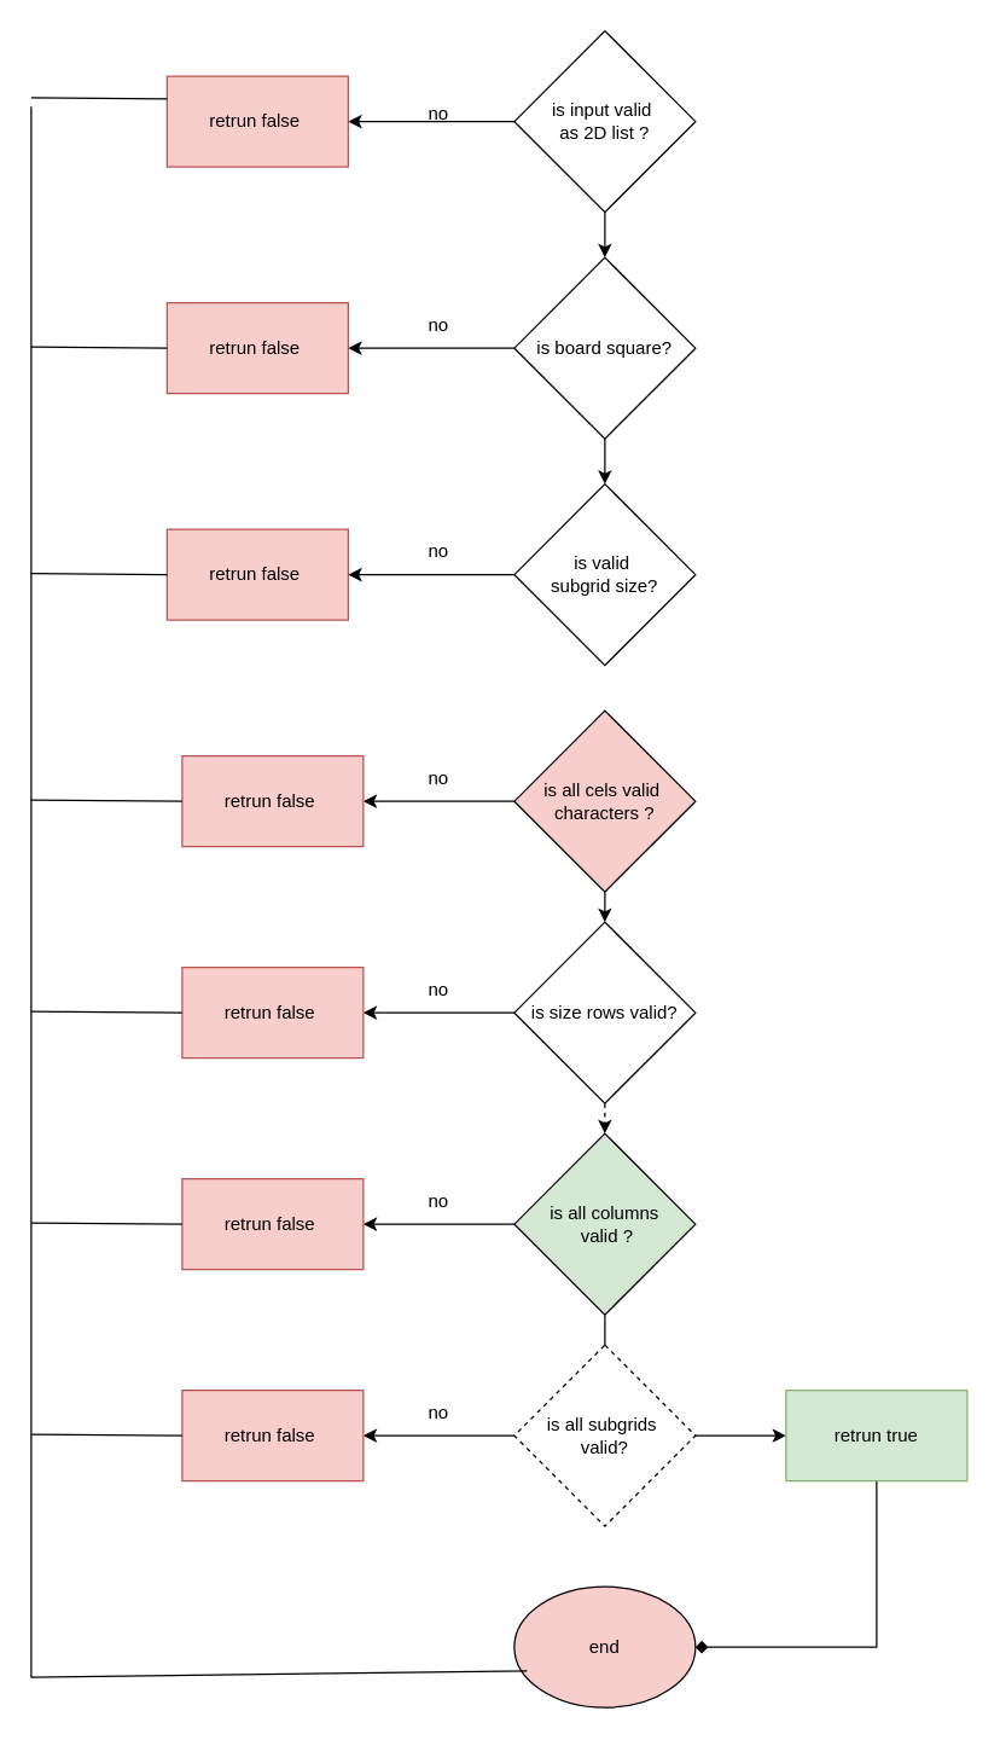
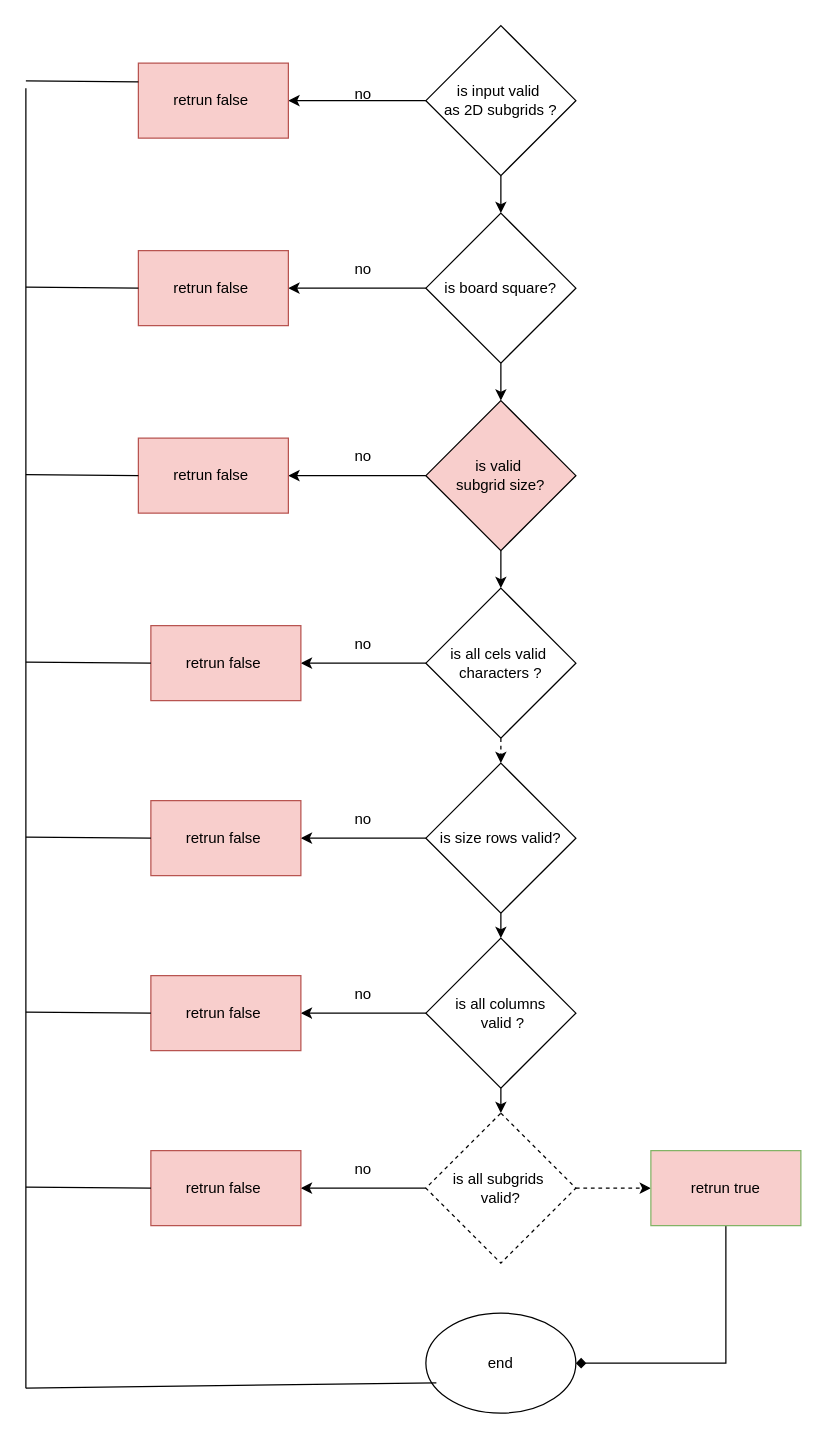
  <mxCell id="0" />
  <mxCell id="1" parent="0" />
  <mxCell id="2" style="edgeStyle=orthogonalEdgeStyle;rounded=0;orthogonalLoop=1;jettySize=auto;html=1;exitX=0;exitY=0.5;exitDx=0;exitDy=0;entryX=1;entryY=0.5;entryDx=0;entryDy=0;" edge="1" parent="1" source="4" target="24"><mxGeometry relative="1" as="geometry" /></mxCell>
  <mxCell id="3" style="edgeStyle=orthogonalEdgeStyle;rounded=0;orthogonalLoop=1;jettySize=auto;html=1;exitX=0.5;exitY=1;exitDx=0;exitDy=0;entryX=0.5;entryY=0;entryDx=0;entryDy=0;" edge="1" parent="1" source="4" target="7"><mxGeometry relative="1" as="geometry" /></mxCell>
- <mxCell id="4" value="is input valid&amp;nbsp;&lt;div&gt;as 2D list ?&lt;/div&gt;" style="rhombus;whiteSpace=wrap;html=1;" vertex="1" parent="1"><mxGeometry x="340" y="20" width="120" height="120" as="geometry" /></mxCell>
+ <mxCell id="4" value="is input valid&amp;nbsp;&lt;div&gt;as 2D subgrids ?&lt;/div&gt;" style="rhombus;whiteSpace=wrap;html=1;" vertex="1" parent="1"><mxGeometry x="340" y="20" width="120" height="120" as="geometry" /></mxCell>
  <mxCell id="5" style="edgeStyle=orthogonalEdgeStyle;rounded=0;orthogonalLoop=1;jettySize=auto;html=1;exitX=0;exitY=0.5;exitDx=0;exitDy=0;" edge="1" parent="1" source="7" target="25"><mxGeometry relative="1" as="geometry" /></mxCell>
  <mxCell id="6" style="edgeStyle=orthogonalEdgeStyle;rounded=0;orthogonalLoop=1;jettySize=auto;html=1;exitX=0.5;exitY=1;exitDx=0;exitDy=0;entryX=0.5;entryY=0;entryDx=0;entryDy=0;" edge="1" parent="1" source="7" target="10"><mxGeometry relative="1" as="geometry" /></mxCell>
  <mxCell id="7" value="is board square?&lt;span style=&quot;color: rgba(0, 0, 0, 0); font-family: monospace; font-size: 0px; text-align: start; text-wrap-mode: nowrap;&quot;&gt;%3CmxGraphModel%3E%3Croot%3E%3CmxCell%20id%3D%220%22%2F%3E%3CmxCell%20id%3D%221%22%20parent%3D%220%22%2F%3E%3CmxCell%20id%3D%222%22%20value%3D%22is%20input%20valid%26amp%3Bnbsp%3B%26lt%3Bdiv%26gt%3Bas%202D%20list%26lt%3B%2Fdiv%26gt%3B%22%20style%3D%22rhombus%3BwhiteSpace%3Dwrap%3Bhtml%3D1%3B%22%20vertex%3D%221%22%20parent%3D%221%22%3E%3CmxGeometry%20x%3D%22-520%22%20y%3D%22110%22%20width%3D%22120%22%20height%3D%22120%22%20as%3D%22geometry%22%2F%3E%3C%2FmxCell%3E%3C%2Froot%3E%3C%2FmxGraphModel%3E&lt;/span&gt;" style="rhombus;whiteSpace=wrap;html=1;" vertex="1" parent="1"><mxGeometry x="340" y="170" width="120" height="120" as="geometry" /></mxCell>
  <mxCell id="8" style="edgeStyle=orthogonalEdgeStyle;rounded=0;orthogonalLoop=1;jettySize=auto;html=1;exitX=0;exitY=0.5;exitDx=0;exitDy=0;" edge="1" parent="1" source="10" target="26"><mxGeometry relative="1" as="geometry" /></mxCell>
- <mxCell id="10" value="is valid&amp;nbsp;&lt;div&gt;subgrid size?&lt;/div&gt;" style="rhombus;whiteSpace=wrap;html=1;" vertex="1" parent="1"><mxGeometry x="340" y="320" width="120" height="120" as="geometry" /></mxCell>
+ <mxCell id="9" style="edgeStyle=orthogonalEdgeStyle;rounded=0;orthogonalLoop=1;jettySize=auto;html=1;exitX=0.5;exitY=1;exitDx=0;exitDy=0;entryX=0.5;entryY=0;entryDx=0;entryDy=0;" edge="1" parent="1" source="10" target="13"><mxGeometry relative="1" as="geometry" /></mxCell>
+ <mxCell id="10" value="is valid&amp;nbsp;&lt;div&gt;subgrid size?&lt;/div&gt;" style="rhombus;whiteSpace=wrap;html=1;fillColor=#f8cecc;" vertex="1" parent="1"><mxGeometry x="340" y="320" width="120" height="120" as="geometry" /></mxCell>
  <mxCell id="11" style="edgeStyle=orthogonalEdgeStyle;rounded=0;orthogonalLoop=1;jettySize=auto;html=1;exitX=0;exitY=0.5;exitDx=0;exitDy=0;" edge="1" parent="1" source="13" target="27"><mxGeometry relative="1" as="geometry" /></mxCell>
- <mxCell id="12" style="edgeStyle=orthogonalEdgeStyle;rounded=0;orthogonalLoop=1;jettySize=auto;html=1;exitX=0.5;exitY=1;exitDx=0;exitDy=0;entryX=0.5;entryY=0;entryDx=0;entryDy=0;" edge="1" parent="1" source="13" target="16"><mxGeometry relative="1" as="geometry" /></mxCell>
- <mxCell id="13" value="is all cels valid&amp;nbsp;&lt;div&gt;characters ?&lt;/div&gt;" style="rhombus;whiteSpace=wrap;html=1;fillColor=#f8cecc;" vertex="1" parent="1"><mxGeometry x="340" y="470" width="120" height="120" as="geometry" /></mxCell>
+ <mxCell id="12" style="edgeStyle=orthogonalEdgeStyle;rounded=0;orthogonalLoop=1;jettySize=auto;html=1;exitX=0.5;exitY=1;exitDx=0;exitDy=0;entryX=0.5;entryY=0;entryDx=0;entryDy=0;dashed=1;" edge="1" parent="1" source="13" target="16"><mxGeometry relative="1" as="geometry" /></mxCell>
+ <mxCell id="13" value="is all cels valid&amp;nbsp;&lt;div&gt;characters ?&lt;/div&gt;" style="rhombus;whiteSpace=wrap;html=1;" vertex="1" parent="1"><mxGeometry x="340" y="470" width="120" height="120" as="geometry" /></mxCell>
  <mxCell id="14" style="edgeStyle=orthogonalEdgeStyle;rounded=0;orthogonalLoop=1;jettySize=auto;html=1;exitX=0;exitY=0.5;exitDx=0;exitDy=0;" edge="1" parent="1" source="16" target="28"><mxGeometry relative="1" as="geometry" /></mxCell>
- <mxCell id="15" style="edgeStyle=orthogonalEdgeStyle;rounded=0;orthogonalLoop=1;jettySize=auto;html=1;exitX=0.5;exitY=1;exitDx=0;exitDy=0;entryX=0.5;entryY=0;entryDx=0;entryDy=0;dashed=1;" edge="1" parent="1" source="16" target="19"><mxGeometry relative="1" as="geometry" /></mxCell>
+ <mxCell id="15" style="edgeStyle=orthogonalEdgeStyle;rounded=0;orthogonalLoop=1;jettySize=auto;html=1;exitX=0.5;exitY=1;exitDx=0;exitDy=0;entryX=0.5;entryY=0;entryDx=0;entryDy=0;" edge="1" parent="1" source="16" target="19"><mxGeometry relative="1" as="geometry" /></mxCell>
  <mxCell id="16" value="is size rows valid?" style="rhombus;whiteSpace=wrap;html=1;" vertex="1" parent="1"><mxGeometry x="340" y="610" width="120" height="120" as="geometry" /></mxCell>
  <mxCell id="17" style="edgeStyle=orthogonalEdgeStyle;rounded=0;orthogonalLoop=1;jettySize=auto;html=1;exitX=0;exitY=0.5;exitDx=0;exitDy=0;entryX=1;entryY=0.5;entryDx=0;entryDy=0;" edge="1" parent="1" source="19" target="29"><mxGeometry relative="1" as="geometry" /></mxCell>
- <mxCell id="18" style="edgeStyle=orthogonalEdgeStyle;rounded=0;orthogonalLoop=1;jettySize=auto;html=1;exitX=0.5;exitY=1;exitDx=0;exitDy=0;entryX=0.5;entryY=0;entryDx=0;entryDy=0;endArrow=none;" edge="1" parent="1" source="19" target="22"><mxGeometry relative="1" as="geometry" /></mxCell>
- <mxCell id="19" value="is all columns&lt;div&gt;&amp;nbsp;valid ?&lt;/div&gt;" style="rhombus;whiteSpace=wrap;html=1;fillColor=#d5e8d4;" vertex="1" parent="1"><mxGeometry x="340" y="750" width="120" height="120" as="geometry" /></mxCell>
+ <mxCell id="18" style="edgeStyle=orthogonalEdgeStyle;rounded=0;orthogonalLoop=1;jettySize=auto;html=1;exitX=0.5;exitY=1;exitDx=0;exitDy=0;entryX=0.5;entryY=0;entryDx=0;entryDy=0;" edge="1" parent="1" source="19" target="22"><mxGeometry relative="1" as="geometry" /></mxCell>
+ <mxCell id="19" value="is all columns&lt;div&gt;&amp;nbsp;valid ?&lt;/div&gt;" style="rhombus;whiteSpace=wrap;html=1;" vertex="1" parent="1"><mxGeometry x="340" y="750" width="120" height="120" as="geometry" /></mxCell>
  <mxCell id="20" style="edgeStyle=orthogonalEdgeStyle;rounded=0;orthogonalLoop=1;jettySize=auto;html=1;exitX=0;exitY=0.5;exitDx=0;exitDy=0;entryX=1;entryY=0.5;entryDx=0;entryDy=0;" edge="1" parent="1" source="22" target="30"><mxGeometry relative="1" as="geometry" /></mxCell>
- <mxCell id="21" style="edgeStyle=orthogonalEdgeStyle;rounded=0;orthogonalLoop=1;jettySize=auto;html=1;exitX=1;exitY=0.5;exitDx=0;exitDy=0;entryX=0;entryY=0.5;entryDx=0;entryDy=0;" edge="1" parent="1" source="22" target="41"><mxGeometry relative="1" as="geometry" /></mxCell>
+ <mxCell id="21" style="edgeStyle=orthogonalEdgeStyle;rounded=0;orthogonalLoop=1;jettySize=auto;html=1;exitX=1;exitY=0.5;exitDx=0;exitDy=0;entryX=0;entryY=0.5;entryDx=0;entryDy=0;dashed=1;" edge="1" parent="1" source="22" target="41"><mxGeometry relative="1" as="geometry" /></mxCell>
  <mxCell id="22" value="is all subgrids&amp;nbsp;&lt;div&gt;valid?&lt;/div&gt;" style="rhombus;whiteSpace=wrap;html=1;dashed=1;" vertex="1" parent="1"><mxGeometry x="340" y="890" width="120" height="120" as="geometry" /></mxCell>
- <mxCell id="23" value="end" style="ellipse;whiteSpace=wrap;html=1;fillColor=#f8cecc;" vertex="1" parent="1"><mxGeometry x="340" y="1050" width="120" height="80" as="geometry" /></mxCell>
+ <mxCell id="23" value="end" style="ellipse;whiteSpace=wrap;html=1;" vertex="1" parent="1"><mxGeometry x="340" y="1050" width="120" height="80" as="geometry" /></mxCell>
  <mxCell id="24" value="retrun false&amp;nbsp;" style="rounded=0;whiteSpace=wrap;html=1;fillColor=#f8cecc;strokeColor=#b85450;" vertex="1" parent="1"><mxGeometry x="110" y="50" width="120" height="60" as="geometry" /></mxCell>
  <mxCell id="25" value="retrun false&amp;nbsp;" style="rounded=0;whiteSpace=wrap;html=1;fillColor=#f8cecc;strokeColor=#b85450;" vertex="1" parent="1"><mxGeometry x="110" y="200" width="120" height="60" as="geometry" /></mxCell>
  <mxCell id="26" value="retrun false&amp;nbsp;" style="rounded=0;whiteSpace=wrap;html=1;fillColor=#f8cecc;strokeColor=#b85450;" vertex="1" parent="1"><mxGeometry x="110" y="350" width="120" height="60" as="geometry" /></mxCell>
  <mxCell id="27" value="retrun false&amp;nbsp;" style="rounded=0;whiteSpace=wrap;html=1;fillColor=#f8cecc;strokeColor=#b85450;" vertex="1" parent="1"><mxGeometry x="120" y="500" width="120" height="60" as="geometry" /></mxCell>
  <mxCell id="28" value="retrun false&amp;nbsp;" style="rounded=0;whiteSpace=wrap;html=1;fillColor=#f8cecc;strokeColor=#b85450;" vertex="1" parent="1"><mxGeometry x="120" y="640" width="120" height="60" as="geometry" /></mxCell>
  <mxCell id="29" value="retrun false&amp;nbsp;" style="rounded=0;whiteSpace=wrap;html=1;fillColor=#f8cecc;strokeColor=#b85450;" vertex="1" parent="1"><mxGeometry x="120" y="780" width="120" height="60" as="geometry" /></mxCell>
  <mxCell id="30" value="retrun false&amp;nbsp;" style="rounded=0;whiteSpace=wrap;html=1;fillColor=#f8cecc;strokeColor=#b85450;" vertex="1" parent="1"><mxGeometry x="120" y="920" width="120" height="60" as="geometry" /></mxCell>
  <mxCell id="31" value="" style="endArrow=none;html=1;rounded=0;" edge="1" parent="1"><mxGeometry width="50" height="50" relative="1" as="geometry"><mxPoint x="20" y="1110" as="sourcePoint" /><mxPoint x="20" y="70" as="targetPoint" /><Array as="points" /></mxGeometry></mxCell>
  <mxCell id="32" value="" style="endArrow=none;html=1;rounded=0;entryX=0;entryY=0.25;entryDx=0;entryDy=0;" edge="1" parent="1" target="24"><mxGeometry width="50" height="50" relative="1" as="geometry"><mxPoint x="20" y="64.286" as="sourcePoint" /><mxPoint x="520" y="590" as="targetPoint" /></mxGeometry></mxCell>
  <mxCell id="33" value="" style="endArrow=none;html=1;rounded=0;entryX=0;entryY=0.25;entryDx=0;entryDy=0;" edge="1" parent="1"><mxGeometry width="50" height="50" relative="1" as="geometry"><mxPoint x="20" y="229.286" as="sourcePoint" /><mxPoint x="110" y="230" as="targetPoint" /></mxGeometry></mxCell>
  <mxCell id="34" value="" style="endArrow=none;html=1;rounded=0;entryX=0;entryY=0.25;entryDx=0;entryDy=0;" edge="1" parent="1"><mxGeometry width="50" height="50" relative="1" as="geometry"><mxPoint x="20" y="379.286" as="sourcePoint" /><mxPoint x="110" y="380" as="targetPoint" /></mxGeometry></mxCell>
  <mxCell id="35" value="" style="endArrow=none;html=1;rounded=0;entryX=0;entryY=0.5;entryDx=0;entryDy=0;" edge="1" parent="1" target="27"><mxGeometry width="50" height="50" relative="1" as="geometry"><mxPoint x="20" y="529.286" as="sourcePoint" /><mxPoint x="110" y="530" as="targetPoint" /></mxGeometry></mxCell>
  <mxCell id="36" value="" style="endArrow=none;html=1;rounded=0;entryX=0;entryY=0.5;entryDx=0;entryDy=0;" edge="1" parent="1"><mxGeometry width="50" height="50" relative="1" as="geometry"><mxPoint x="20" y="669.286" as="sourcePoint" /><mxPoint x="120" y="670" as="targetPoint" /></mxGeometry></mxCell>
  <mxCell id="37" value="" style="endArrow=none;html=1;rounded=0;entryX=0;entryY=0.5;entryDx=0;entryDy=0;" edge="1" parent="1"><mxGeometry width="50" height="50" relative="1" as="geometry"><mxPoint x="20" y="809.286" as="sourcePoint" /><mxPoint x="120" y="810" as="targetPoint" /></mxGeometry></mxCell>
  <mxCell id="38" value="" style="endArrow=none;html=1;rounded=0;entryX=0;entryY=0.5;entryDx=0;entryDy=0;" edge="1" parent="1"><mxGeometry width="50" height="50" relative="1" as="geometry"><mxPoint x="20" y="949.286" as="sourcePoint" /><mxPoint x="120" y="950" as="targetPoint" /></mxGeometry></mxCell>
  <mxCell id="39" value="" style="endArrow=none;html=1;rounded=0;entryX=0.07;entryY=0.698;entryDx=0;entryDy=0;entryPerimeter=0;" edge="1" parent="1" target="23"><mxGeometry width="50" height="50" relative="1" as="geometry"><mxPoint x="20" y="1109.996" as="sourcePoint" /><mxPoint x="120" y="1110.71" as="targetPoint" /></mxGeometry></mxCell>
  <mxCell id="40" style="edgeStyle=orthogonalEdgeStyle;rounded=0;orthogonalLoop=1;jettySize=auto;html=1;exitX=0.5;exitY=1;exitDx=0;exitDy=0;entryX=1;entryY=0.5;entryDx=0;entryDy=0;endArrow=diamond;" edge="1" parent="1" source="41" target="23"><mxGeometry relative="1" as="geometry" /></mxCell>
- <mxCell id="41" value="retrun true" style="rounded=0;whiteSpace=wrap;html=1;fillColor=#d5e8d4;strokeColor=#82b366;" vertex="1" parent="1"><mxGeometry x="520" y="920" width="120" height="60" as="geometry" /></mxCell>
+ <mxCell id="41" value="retrun true" style="rounded=0;whiteSpace=wrap;html=1;fillColor=#f8cecc;strokeColor=#82b366;" vertex="1" parent="1"><mxGeometry x="520" y="920" width="120" height="60" as="geometry" /></mxCell>
  <mxCell id="42" value="no" style="text;html=1;align=center;verticalAlign=middle;whiteSpace=wrap;rounded=0;" vertex="1" parent="1"><mxGeometry x="260" y="60" width="60" height="30" as="geometry" /></mxCell>
  <mxCell id="43" value="no" style="text;html=1;align=center;verticalAlign=middle;whiteSpace=wrap;rounded=0;" vertex="1" parent="1"><mxGeometry x="260" y="200" width="60" height="30" as="geometry" /></mxCell>
  <mxCell id="44" value="no" style="text;html=1;align=center;verticalAlign=middle;whiteSpace=wrap;rounded=0;" vertex="1" parent="1"><mxGeometry x="260" y="350" width="60" height="30" as="geometry" /></mxCell>
  <mxCell id="45" value="no" style="text;html=1;align=center;verticalAlign=middle;whiteSpace=wrap;rounded=0;" vertex="1" parent="1"><mxGeometry x="260" y="500" width="60" height="30" as="geometry" /></mxCell>
  <mxCell id="46" value="no" style="text;html=1;align=center;verticalAlign=middle;whiteSpace=wrap;rounded=0;" vertex="1" parent="1"><mxGeometry x="260" y="640" width="60" height="30" as="geometry" /></mxCell>
  <mxCell id="47" value="no" style="text;html=1;align=center;verticalAlign=middle;whiteSpace=wrap;rounded=0;" vertex="1" parent="1"><mxGeometry x="260" y="780" width="60" height="30" as="geometry" /></mxCell>
  <mxCell id="48" value="no" style="text;html=1;align=center;verticalAlign=middle;whiteSpace=wrap;rounded=0;" vertex="1" parent="1"><mxGeometry x="260" y="920" width="60" height="30" as="geometry" /></mxCell>
